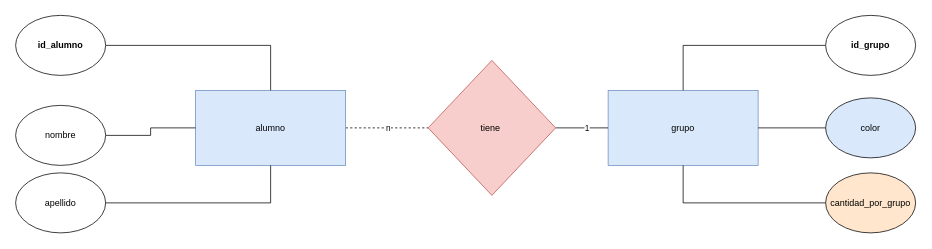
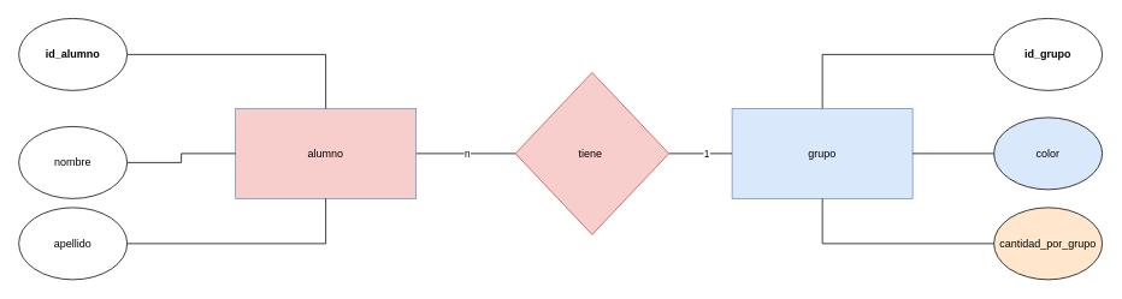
  <mxCell id="0" />
  <mxCell id="1" parent="0" />
- <mxCell id="2" style="edgeStyle=orthogonalEdgeStyle;rounded=0;orthogonalLoop=1;jettySize=auto;html=1;endArrow=none;endFill=0;dashed=1;" edge="1" parent="1" source="4" target="20"><mxGeometry relative="1" as="geometry" /></mxCell>
+ <mxCell id="2" style="edgeStyle=orthogonalEdgeStyle;rounded=0;orthogonalLoop=1;jettySize=auto;html=1;endArrow=none;endFill=0;" edge="1" parent="1" source="4" target="20"><mxGeometry relative="1" as="geometry" /></mxCell>
  <mxCell id="3" value="n" style="edgeLabel;html=1;align=center;verticalAlign=middle;resizable=0;points=[];" vertex="1" connectable="0" parent="2"><mxGeometry x="0.021" relative="1" as="geometry"><mxPoint as="offset" /></mxGeometry></mxCell>
- <mxCell id="4" value="alumno" style="rounded=0;whiteSpace=wrap;html=1;fillColor=#dae8fc;strokeColor=#6c8ebf;" vertex="1" parent="1"><mxGeometry x="260" y="120" width="200" height="100" as="geometry" /></mxCell>
+ <mxCell id="4" value="alumno" style="rounded=0;whiteSpace=wrap;html=1;fillColor=#f8cecc;strokeColor=#6c8ebf;" vertex="1" parent="1"><mxGeometry x="260" y="120" width="200" height="100" as="geometry" /></mxCell>
  <mxCell id="5" style="edgeStyle=orthogonalEdgeStyle;rounded=0;orthogonalLoop=1;jettySize=auto;html=1;entryX=0.5;entryY=0;entryDx=0;entryDy=0;endArrow=none;endFill=0;" edge="1" parent="1" source="6" target="4"><mxGeometry relative="1" as="geometry" /></mxCell>
  <mxCell id="6" value="&lt;b&gt;id_alumno&lt;/b&gt;" style="ellipse;whiteSpace=wrap;html=1;" vertex="1" parent="1"><mxGeometry y="20" width="120" height="80" as="geometry" x="20" /></mxCell>
  <mxCell id="7" style="edgeStyle=orthogonalEdgeStyle;rounded=0;orthogonalLoop=1;jettySize=auto;html=1;endArrow=none;endFill=0;" edge="1" parent="1" source="8" target="4"><mxGeometry relative="1" as="geometry" /></mxCell>
  <mxCell id="8" value="nombre" style="ellipse;whiteSpace=wrap;html=1;" vertex="1" parent="1"><mxGeometry x="20" y="140" width="120" height="80" as="geometry" /></mxCell>
  <mxCell id="9" style="edgeStyle=orthogonalEdgeStyle;rounded=0;orthogonalLoop=1;jettySize=auto;html=1;entryX=0.5;entryY=1;entryDx=0;entryDy=0;endArrow=none;endFill=0;" edge="1" parent="1" source="10" target="4"><mxGeometry relative="1" as="geometry" /></mxCell>
  <mxCell id="10" value="apellido" style="ellipse;whiteSpace=wrap;html=1;" vertex="1" parent="1"><mxGeometry y="230" width="120" height="80" as="geometry" x="20" /></mxCell>
  <mxCell id="11" value="grupo" style="rounded=0;whiteSpace=wrap;html=1;fillColor=#dae8fc;strokeColor=#6c8ebf;" vertex="1" parent="1"><mxGeometry x="810" y="120" width="200" height="100" as="geometry" /></mxCell>
  <mxCell id="12" style="edgeStyle=orthogonalEdgeStyle;rounded=0;orthogonalLoop=1;jettySize=auto;html=1;entryX=0.5;entryY=0;entryDx=0;entryDy=0;endArrow=none;endFill=0;" edge="1" parent="1" source="13" target="11"><mxGeometry relative="1" as="geometry" /></mxCell>
  <mxCell id="13" value="&lt;b&gt;id_grupo&lt;/b&gt;" style="ellipse;whiteSpace=wrap;html=1;" vertex="1" parent="1"><mxGeometry x="1100" y="20" width="120" height="80" as="geometry" /></mxCell>
  <mxCell id="14" style="edgeStyle=orthogonalEdgeStyle;rounded=0;orthogonalLoop=1;jettySize=auto;html=1;endArrow=none;endFill=0;entryX=1;entryY=0.5;entryDx=0;entryDy=0;" edge="1" parent="1" source="15" target="11"><mxGeometry relative="1" as="geometry"><mxPoint x="1340" y="170" as="targetPoint" /></mxGeometry></mxCell>
  <mxCell id="15" value="color" style="ellipse;whiteSpace=wrap;html=1;fillColor=#dae8fc;" vertex="1" parent="1"><mxGeometry x="1100" y="130" width="120" height="80" as="geometry" /></mxCell>
  <mxCell id="16" style="edgeStyle=orthogonalEdgeStyle;rounded=0;orthogonalLoop=1;jettySize=auto;html=1;entryX=0.5;entryY=1;entryDx=0;entryDy=0;endArrow=none;endFill=0;" edge="1" parent="1" source="17" target="11"><mxGeometry relative="1" as="geometry" /></mxCell>
  <mxCell id="17" value="cantidad_por_grupo" style="ellipse;whiteSpace=wrap;html=1;fillColor=#ffe6cc;" vertex="1" parent="1"><mxGeometry x="1100" y="230" width="120" height="80" as="geometry" /></mxCell>
  <mxCell id="18" value="" style="edgeStyle=orthogonalEdgeStyle;rounded=0;orthogonalLoop=1;jettySize=auto;html=1;entryX=0;entryY=0.5;entryDx=0;entryDy=0;endArrow=none;endFill=0;" edge="1" parent="1" source="20" target="11"><mxGeometry relative="1" as="geometry" /></mxCell>
  <mxCell id="19" value="1" style="edgeLabel;html=1;align=center;verticalAlign=middle;resizable=0;points=[];" vertex="1" connectable="0" parent="18"><mxGeometry x="0.176" relative="1" as="geometry"><mxPoint as="offset" /></mxGeometry></mxCell>
  <mxCell id="20" value="tiene&amp;nbsp;" style="rhombus;whiteSpace=wrap;html=1;fillColor=#f8cecc;strokeColor=#b85450;" vertex="1" parent="1"><mxGeometry x="570" y="80" width="170" height="180" as="geometry" /></mxCell>
